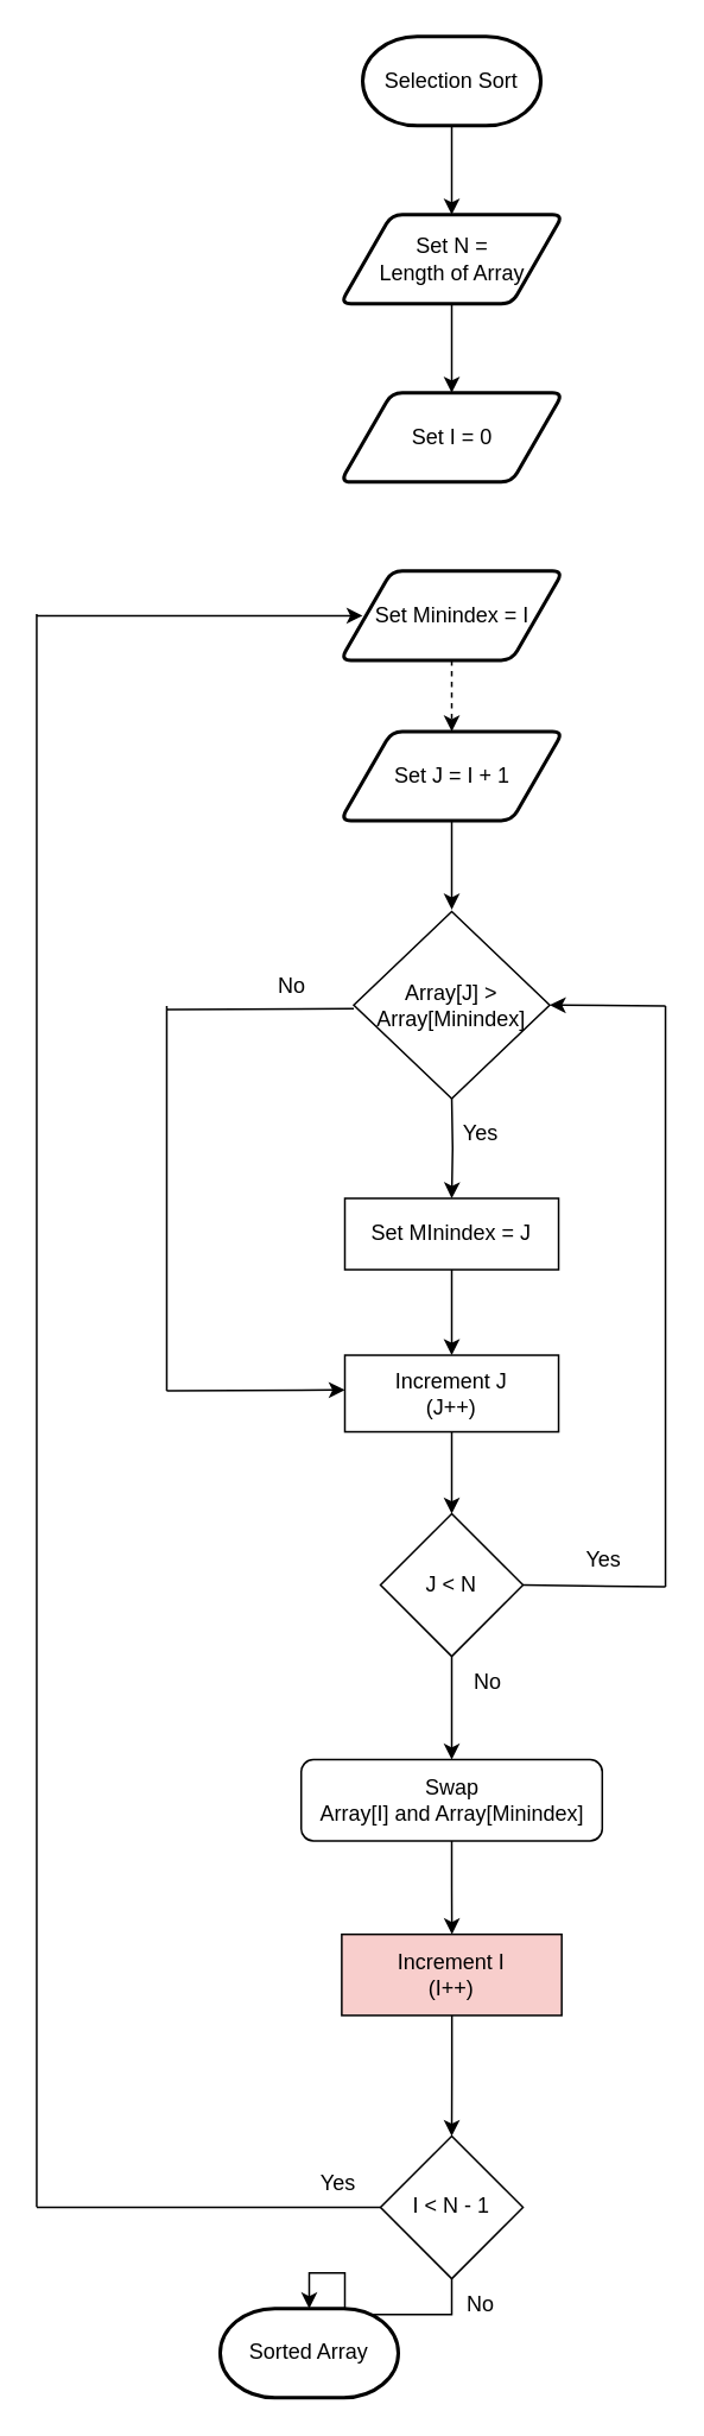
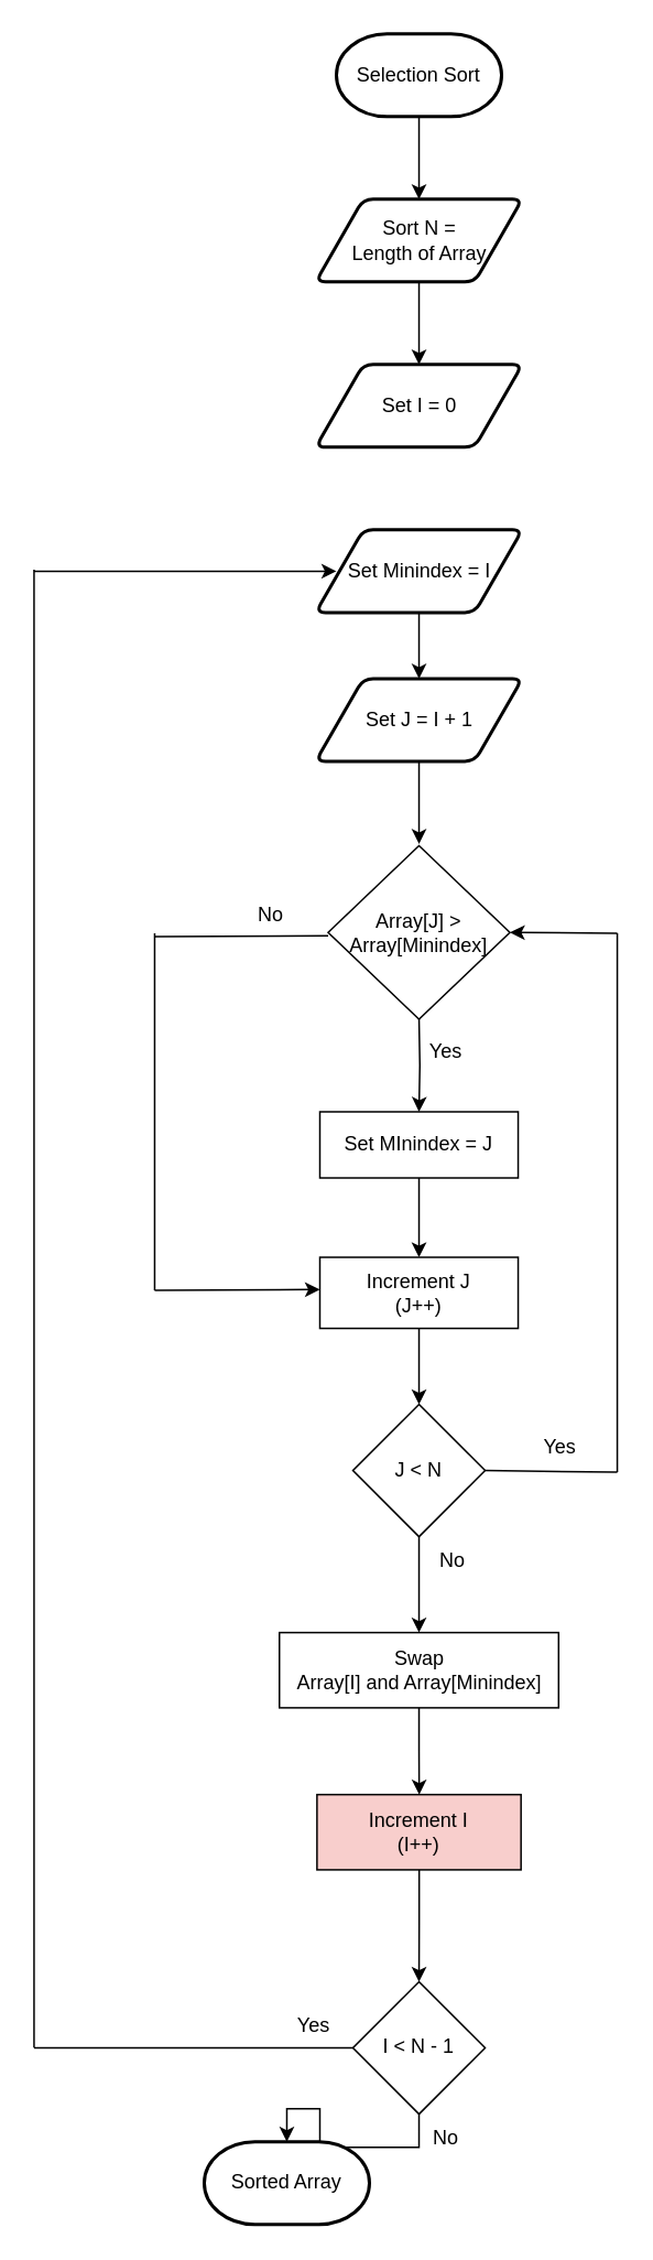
  <mxCell id="0" />
  <mxCell id="1" parent="0" />
  <mxCell id="2" value="" style="edgeStyle=orthogonalEdgeStyle;rounded=0;orthogonalLoop=1;jettySize=auto;html=1;" edge="1" parent="1" source="3" target="5"><mxGeometry relative="1" as="geometry" /></mxCell>
  <mxCell id="3" value="Selection Sort" style="strokeWidth=2;html=1;shape=mxgraph.flowchart.terminator;whiteSpace=wrap;" vertex="1" parent="1"><mxGeometry x="203" y="20" width="100" height="50" as="geometry" /></mxCell>
  <mxCell id="4" value="" style="edgeStyle=orthogonalEdgeStyle;rounded=0;orthogonalLoop=1;jettySize=auto;html=1;" edge="1" parent="1" source="5" target="6"><mxGeometry relative="1" as="geometry" /></mxCell>
- <mxCell id="5" value="Set N =&lt;div&gt;Length of Array&lt;/div&gt;" style="shape=parallelogram;html=1;strokeWidth=2;perimeter=parallelogramPerimeter;whiteSpace=wrap;rounded=1;arcSize=12;size=0.23;" vertex="1" parent="1"><mxGeometry x="190.5" y="120" width="125" height="50" as="geometry" /></mxCell>
+ <mxCell id="5" value="Sort N =&lt;div&gt;Length of Array&lt;/div&gt;" style="shape=parallelogram;html=1;strokeWidth=2;perimeter=parallelogramPerimeter;whiteSpace=wrap;rounded=1;arcSize=12;size=0.23;" vertex="1" parent="1"><mxGeometry x="190.5" y="120" width="125" height="50" as="geometry" /></mxCell>
  <mxCell id="6" value="Set I = 0" style="shape=parallelogram;html=1;strokeWidth=2;perimeter=parallelogramPerimeter;whiteSpace=wrap;rounded=1;arcSize=12;size=0.23;" vertex="1" parent="1"><mxGeometry x="190.5" y="220" width="125" height="50" as="geometry" /></mxCell>
- <mxCell id="7" value="" style="edgeStyle=orthogonalEdgeStyle;rounded=0;orthogonalLoop=1;jettySize=auto;html=1;dashed=1;" edge="1" parent="1" source="8" target="10"><mxGeometry relative="1" as="geometry" /></mxCell>
+ <mxCell id="7" value="" style="edgeStyle=orthogonalEdgeStyle;rounded=0;orthogonalLoop=1;jettySize=auto;html=1;" edge="1" parent="1" source="8" target="10"><mxGeometry relative="1" as="geometry" /></mxCell>
  <mxCell id="8" value="Set Minindex = I" style="shape=parallelogram;html=1;strokeWidth=2;perimeter=parallelogramPerimeter;whiteSpace=wrap;rounded=1;arcSize=12;size=0.23;" vertex="1" parent="1"><mxGeometry x="190.5" y="320" width="125" height="50" as="geometry" /></mxCell>
  <mxCell id="9" value="" style="edgeStyle=orthogonalEdgeStyle;rounded=0;orthogonalLoop=1;jettySize=auto;html=1;" edge="1" parent="1" source="10"><mxGeometry relative="1" as="geometry"><mxPoint x="253" y="510" as="targetPoint" /></mxGeometry></mxCell>
  <mxCell id="10" value="Set J = I + 1" style="shape=parallelogram;html=1;strokeWidth=2;perimeter=parallelogramPerimeter;whiteSpace=wrap;rounded=1;arcSize=12;size=0.23;" vertex="1" parent="1"><mxGeometry x="190.5" y="410" width="125" height="50" as="geometry" /></mxCell>
  <mxCell id="11" value="" style="edgeStyle=orthogonalEdgeStyle;rounded=0;orthogonalLoop=1;jettySize=auto;html=1;" edge="1" parent="1" target="13"><mxGeometry relative="1" as="geometry"><mxPoint x="253" y="615" as="sourcePoint" /></mxGeometry></mxCell>
  <mxCell id="12" value="" style="edgeStyle=orthogonalEdgeStyle;rounded=0;orthogonalLoop=1;jettySize=auto;html=1;" edge="1" parent="1" source="13" target="15"><mxGeometry relative="1" as="geometry" /></mxCell>
  <mxCell id="13" value="Set MInindex = J" style="rounded=0;whiteSpace=wrap;html=1;" vertex="1" parent="1"><mxGeometry x="193" y="672" width="120" height="40" as="geometry" /></mxCell>
  <mxCell id="14" value="" style="edgeStyle=orthogonalEdgeStyle;rounded=0;orthogonalLoop=1;jettySize=auto;html=1;" edge="1" parent="1" source="15" target="17"><mxGeometry relative="1" as="geometry" /></mxCell>
  <mxCell id="15" value="Increment J&lt;div&gt;(J++)&lt;/div&gt;" style="rounded=0;whiteSpace=wrap;html=1;" vertex="1" parent="1"><mxGeometry x="193" y="760" width="120" height="43" as="geometry" /></mxCell>
  <mxCell id="16" value="" style="edgeStyle=orthogonalEdgeStyle;rounded=0;orthogonalLoop=1;jettySize=auto;html=1;" edge="1" parent="1" source="17" target="19"><mxGeometry relative="1" as="geometry" /></mxCell>
  <mxCell id="17" value="J &amp;lt; N" style="rhombus;whiteSpace=wrap;html=1;rounded=0;" vertex="1" parent="1"><mxGeometry x="213" y="849" width="80" height="80" as="geometry" /></mxCell>
  <mxCell id="18" value="" style="edgeStyle=orthogonalEdgeStyle;rounded=0;orthogonalLoop=1;jettySize=auto;html=1;" edge="1" parent="1" source="19" target="21"><mxGeometry relative="1" as="geometry" /></mxCell>
- <mxCell id="19" value="Swap&lt;div&gt;Array[I] and Array[Minindex]&lt;/div&gt;" style="whiteSpace=wrap;html=1;rounded=1;" vertex="1" parent="1"><mxGeometry x="168.5" y="987" width="169" height="45.5" as="geometry" /></mxCell>
+ <mxCell id="19" value="Swap&lt;div&gt;Array[I] and Array[Minindex]&lt;/div&gt;" style="whiteSpace=wrap;html=1;rounded=0;" vertex="1" parent="1"><mxGeometry x="168.5" y="987" width="169" height="45.5" as="geometry" /></mxCell>
  <mxCell id="20" value="" style="edgeStyle=orthogonalEdgeStyle;rounded=0;orthogonalLoop=1;jettySize=auto;html=1;" edge="1" parent="1" source="21" target="23"><mxGeometry relative="1" as="geometry" /></mxCell>
  <mxCell id="21" value="Increment I&lt;div&gt;(I++)&lt;/div&gt;" style="whiteSpace=wrap;html=1;rounded=0;fillColor=#f8cecc;" vertex="1" parent="1"><mxGeometry x="191.25" y="1085" width="123.5" height="45.5" as="geometry" /></mxCell>
  <mxCell id="22" value="" style="edgeStyle=orthogonalEdgeStyle;rounded=0;orthogonalLoop=1;jettySize=auto;html=1;" edge="1" parent="1" source="23" target="24"><mxGeometry relative="1" as="geometry" /></mxCell>
  <mxCell id="23" value="I &amp;lt; N - 1" style="rhombus;whiteSpace=wrap;html=1;rounded=0;" vertex="1" parent="1"><mxGeometry x="213" y="1198.25" width="80" height="80" as="geometry" /></mxCell>
  <mxCell id="24" value="Sorted Array" style="strokeWidth=2;html=1;shape=mxgraph.flowchart.terminator;whiteSpace=wrap;" vertex="1" parent="1"><mxGeometry x="123" y="1295" width="100" height="50" as="geometry" /></mxCell>
  <mxCell id="25" value="" style="endArrow=none;html=1;rounded=0;entryX=0;entryY=0.5;entryDx=0;entryDy=0;" edge="1" parent="1"><mxGeometry width="50" height="50" relative="1" as="geometry"><mxPoint x="93" y="566" as="sourcePoint" /><mxPoint x="198" y="565.5" as="targetPoint" /></mxGeometry></mxCell>
  <mxCell id="26" value="Array[J] &amp;gt;&lt;div&gt;Array[Minindex]&lt;/div&gt;" style="rhombus;whiteSpace=wrap;html=1;" vertex="1" parent="1"><mxGeometry x="198" y="511" width="110" height="105" as="geometry" /></mxCell>
  <mxCell id="27" value="" style="endArrow=none;html=1;rounded=0;" edge="1" parent="1"><mxGeometry width="50" height="50" relative="1" as="geometry"><mxPoint x="93" y="780" as="sourcePoint" /><mxPoint x="93" y="564" as="targetPoint" /></mxGeometry></mxCell>
  <mxCell id="28" value="" style="endArrow=classic;html=1;rounded=0;entryX=0;entryY=0.5;entryDx=0;entryDy=0;" edge="1" parent="1"><mxGeometry width="50" height="50" relative="1" as="geometry"><mxPoint x="93" y="780" as="sourcePoint" /><mxPoint x="193" y="779.5" as="targetPoint" /></mxGeometry></mxCell>
  <mxCell id="29" value="" style="endArrow=none;html=1;rounded=0;exitX=1;exitY=0.5;exitDx=0;exitDy=0;" edge="1" parent="1" source="17"><mxGeometry width="50" height="50" relative="1" as="geometry"><mxPoint x="293" y="900" as="sourcePoint" /><mxPoint x="373" y="890" as="targetPoint" /></mxGeometry></mxCell>
  <mxCell id="30" value="" style="endArrow=none;html=1;rounded=0;" edge="1" parent="1"><mxGeometry width="50" height="50" relative="1" as="geometry"><mxPoint x="373" y="890" as="sourcePoint" /><mxPoint x="373" y="564" as="targetPoint" /></mxGeometry></mxCell>
  <mxCell id="31" value="" style="endArrow=classic;html=1;rounded=0;entryX=1;entryY=0.5;entryDx=0;entryDy=0;" edge="1" parent="1" target="26"><mxGeometry width="50" height="50" relative="1" as="geometry"><mxPoint x="373" y="564" as="sourcePoint" /><mxPoint x="423" y="520" as="targetPoint" /></mxGeometry></mxCell>
  <mxCell id="32" value="" style="endArrow=none;html=1;rounded=0;entryX=0;entryY=0.5;entryDx=0;entryDy=0;" edge="1" parent="1" target="23"><mxGeometry width="50" height="50" relative="1" as="geometry"><mxPoint x="20" y="1238.25" as="sourcePoint" /><mxPoint x="211" y="1236.25" as="targetPoint" /></mxGeometry></mxCell>
  <mxCell id="33" value="" style="endArrow=none;html=1;rounded=0;" edge="1" parent="1"><mxGeometry width="50" height="50" relative="1" as="geometry"><mxPoint x="20" y="1238" as="sourcePoint" /><mxPoint x="20" y="344" as="targetPoint" /></mxGeometry></mxCell>
  <mxCell id="34" value="" style="endArrow=classic;html=1;rounded=0;entryX=0;entryY=0.5;entryDx=0;entryDy=0;" edge="1" parent="1"><mxGeometry width="50" height="50" relative="1" as="geometry"><mxPoint x="20" y="345" as="sourcePoint" /><mxPoint x="203.005" y="345" as="targetPoint" /></mxGeometry></mxCell>
  <mxCell id="35" value="No" style="text;html=1;align=center;verticalAlign=middle;resizable=0;points=[];autosize=1;strokeColor=none;fillColor=none;" vertex="1" parent="1"><mxGeometry x="143" y="538" width="40" height="30" as="geometry" /></mxCell>
  <mxCell id="36" value="Yes" style="text;html=1;align=center;verticalAlign=middle;resizable=0;points=[];autosize=1;strokeColor=none;fillColor=none;" vertex="1" parent="1"><mxGeometry x="249" y="621" width="40" height="30" as="geometry" /></mxCell>
  <mxCell id="37" value="Yes" style="text;html=1;align=center;verticalAlign=middle;resizable=0;points=[];autosize=1;strokeColor=none;fillColor=none;" vertex="1" parent="1"><mxGeometry x="318" y="860" width="40" height="30" as="geometry" /></mxCell>
  <mxCell id="38" value="No" style="text;html=1;align=center;verticalAlign=middle;resizable=0;points=[];autosize=1;strokeColor=none;fillColor=none;" vertex="1" parent="1"><mxGeometry x="253" y="929" width="40" height="30" as="geometry" /></mxCell>
  <mxCell id="39" value="No" style="text;html=1;align=center;verticalAlign=middle;resizable=0;points=[];autosize=1;strokeColor=none;fillColor=none;" vertex="1" parent="1"><mxGeometry x="249" y="1278.25" width="40" height="30" as="geometry" /></mxCell>
  <mxCell id="40" value="Yes" style="text;html=1;align=center;verticalAlign=middle;resizable=0;points=[];autosize=1;strokeColor=none;fillColor=none;" vertex="1" parent="1"><mxGeometry x="168.5" y="1210" width="40" height="30" as="geometry" /></mxCell>
